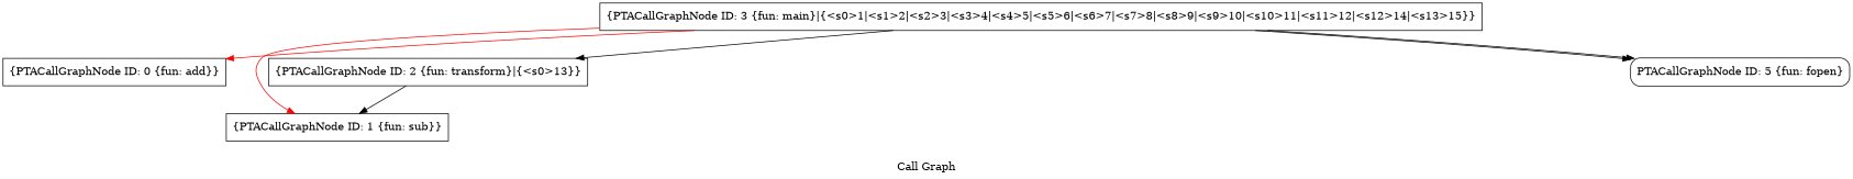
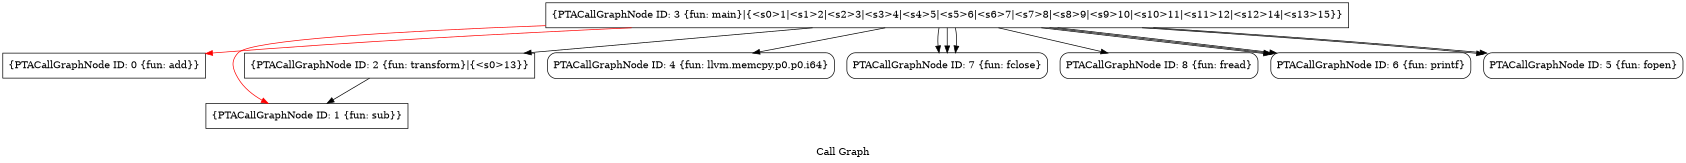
  digraph {
    label="Call Graph"
    node [shape=Mrecord]
    edge [color=black tailport=s0]
    n1 [label="{PTACallGraphNode ID: 0 \{fun: add\}}" shape=box]
    n2 [label="{PTACallGraphNode ID: 1 \{fun: sub\}}" shape=box]
    n3 [label="{PTACallGraphNode ID: 2 \{fun: transform\}|{<s0>13}}" shape=box]
+   n4 [label="{PTACallGraphNode ID: 4 \{fun: llvm.memcpy.p0.p0.i64\}}"]
    n5 [label="{PTACallGraphNode ID: 3 \{fun: main\}|{<s0>1|<s1>2|<s2>3|<s3>4|<s4>5|<s5>6|<s6>7|<s7>8|<s8>9|<s9>10|<s10>11|<s11>12|<s12>14|<s13>15}}" shape=box]
+   n6 [label="{PTACallGraphNode ID: 7 \{fun: fclose\}}"]
+   n7 [label="{PTACallGraphNode ID: 8 \{fun: fread\}}"]
+   n8 [label="{PTACallGraphNode ID: 6 \{fun: printf\}}"]
    n9 [label="{PTACallGraphNode ID: 5 \{fun: fopen\}}"]
    n3 -> n2
    n5 -> n1 [color=red tailport=s12]
    n5 -> n2 [color=red tailport=s13]
    n5 -> n3 [tailport=s3]
+   n5 -> n4 [tailport=s6]
+   n5 -> n6
+   n5 -> n6 [tailport=s2]
+   n5 -> n6 [tailport=s5]
+   n5 -> n7 [tailport=s4]
+   n5 -> n8 [tailport=s7]
+   n5 -> n8 [tailport=s8]
+   n5 -> n8 [tailport=s10]
    n5 -> n9 [tailport=s9]
    n5 -> n9 [tailport=s11]
  }
